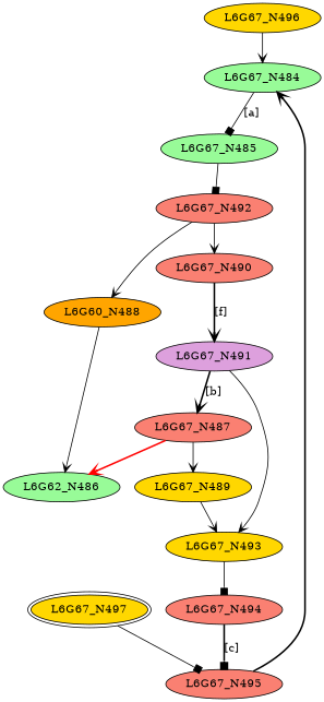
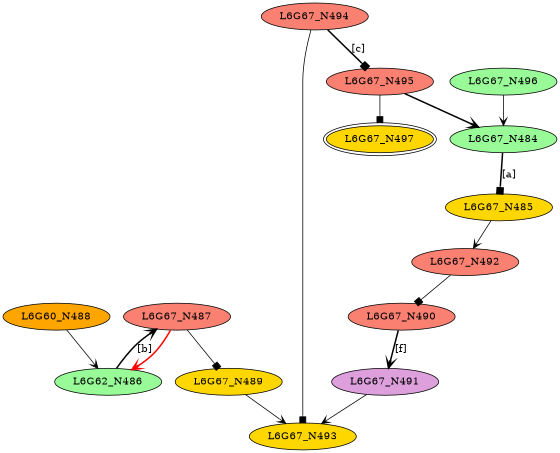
  digraph {
    node [fillcolor=salmon style=filled]
    edge [arrowhead=vee]
    L6G67_N484 [fillcolor=palegreen]
-   L6G67_N485 [fillcolor=palegreen]
+   L6G67_N485 [fillcolor=gold]
    L6G67_N492
    n4 [fillcolor=orange label=L6G60_N488]
    L6G67_N490
    n6 [fillcolor=palegreen label=L6G62_N486]
    L6G67_N487
    L6G67_N489 [fillcolor=gold]
    L6G67_N493 [fillcolor=gold]
    L6G67_N494
    L6G67_N491 [fillcolor=plum]
    L6G67_N495
    L6G67_N497 [fillcolor=gold peripheries=2]
-   L6G67_N496 [fillcolor=gold]
-   L6G67_N484 -> L6G67_N485 [arrowhead=box label="[a]" style=solid]
-   L6G67_N485 -> L6G67_N492 [arrowhead=box]
-   L6G67_N492 -> n4
-   L6G67_N492 -> L6G67_N490
+   L6G67_N496 [fillcolor=palegreen]
+   L6G67_N484 -> L6G67_N485 [arrowhead=box label="[a]" style=bold]
+   L6G67_N485 -> L6G67_N492
+   L6G67_N492 -> L6G67_N490 [arrowhead=box]
    n4 -> n6
    L6G67_N490 -> L6G67_N491 [label="[f]" style=bold]
-   L6G67_N491 -> L6G67_N487 [label="[b]" style=bold]
+   n6 -> L6G67_N487 [label="[b]" style=bold]
    L6G67_N487 -> n6 [color=red style=bold]
-   L6G67_N487 -> L6G67_N489
+   L6G67_N487 -> L6G67_N489 [arrowhead=box]
    L6G67_N489 -> L6G67_N493
-   L6G67_N493 -> L6G67_N494 [arrowhead=box]
+   L6G67_N494 -> L6G67_N493 [arrowhead=box]
    L6G67_N494 -> L6G67_N495 [arrowhead=box label="[c]" style=bold]
    L6G67_N491 -> L6G67_N493
    L6G67_N495 -> L6G67_N484 [color=black style=bold]
-   L6G67_N497 -> L6G67_N495 [arrowhead=box]
+   L6G67_N495 -> L6G67_N497 [arrowhead=box]
    L6G67_N496 -> L6G67_N484
  }
